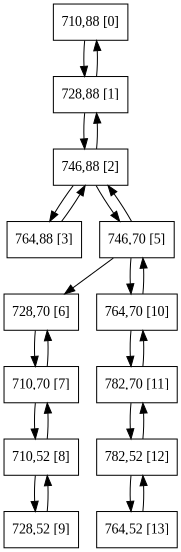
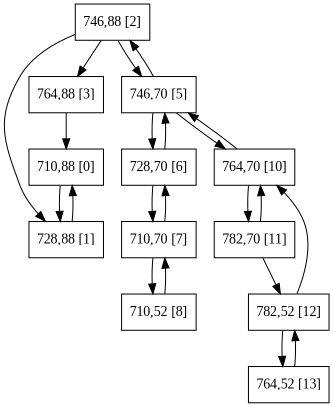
  digraph {
    bgcolor=white
    fontname="Liberation Serif"
    node [color=black fontname="Liberation Serif" shape=polygon sides=4]
    edge [fontname="Liberation Serif"]
    n1 [label="710,88 [0]"]
    n2 [label="728,88 [1]"]
    n3 [label="746,88 [2]"]
    n4 [label="764,88 [3]"]
    n5 [label="746,70 [5]"]
    n6 [label="728,70 [6]"]
    n7 [label="764,70 [10]"]
    n8 [label="710,70 [7]"]
    n9 [label="782,70 [11]"]
    n10 [label="710,52 [8]"]
-   n11 [label="728,52 [9]"]
    n12 [label="782,52 [12]"]
    n13 [label="764,52 [13]"]
    n1 -> n2
    n2 -> n1
-   n2 -> n3
    n3 -> n2
    n3 -> n4
    n3 -> n5
-   n4 -> n3
+   n4 -> n1
    n5 -> n3
    n5 -> n6
    n5 -> n7
+   n6 -> n5
    n6 -> n8
    n7 -> n5
    n7 -> n9
    n8 -> n6
    n8 -> n10
    n9 -> n7
    n9 -> n12
    n10 -> n8
-   n10 -> n11
-   n11 -> n10
-   n12 -> n9
+   n12 -> n7
    n12 -> n13
    n13 -> n12
  }
